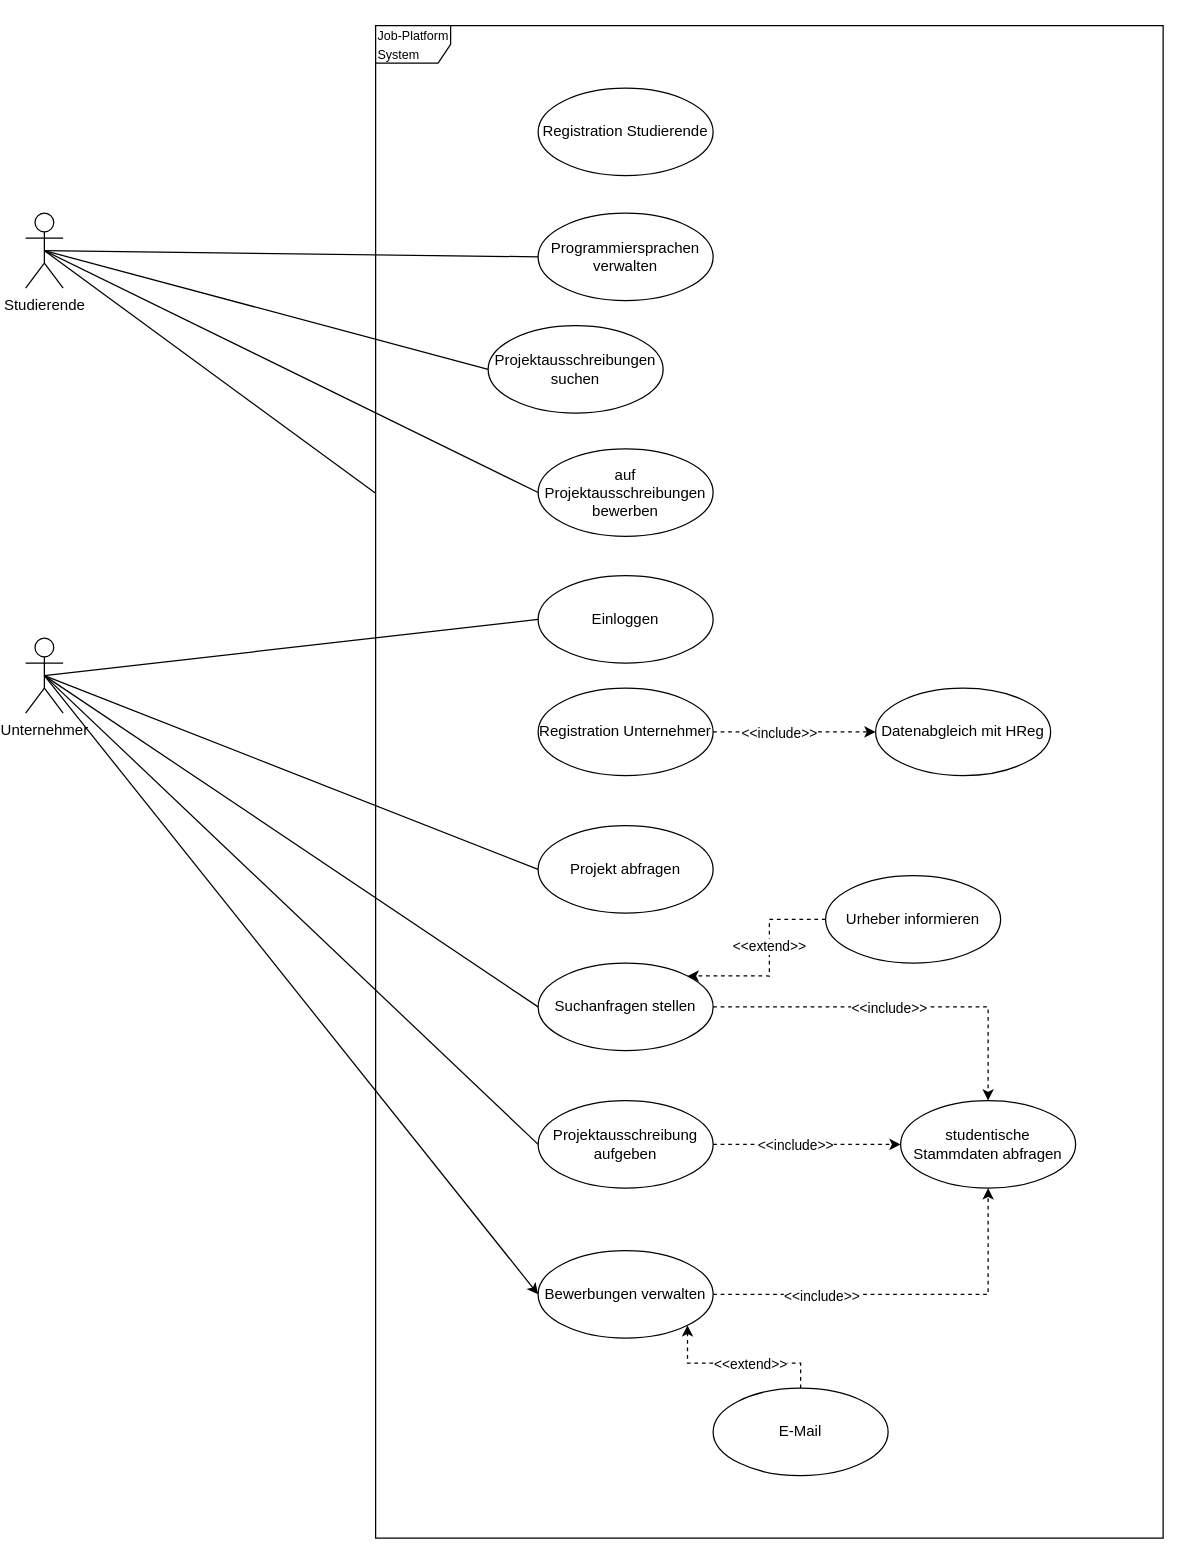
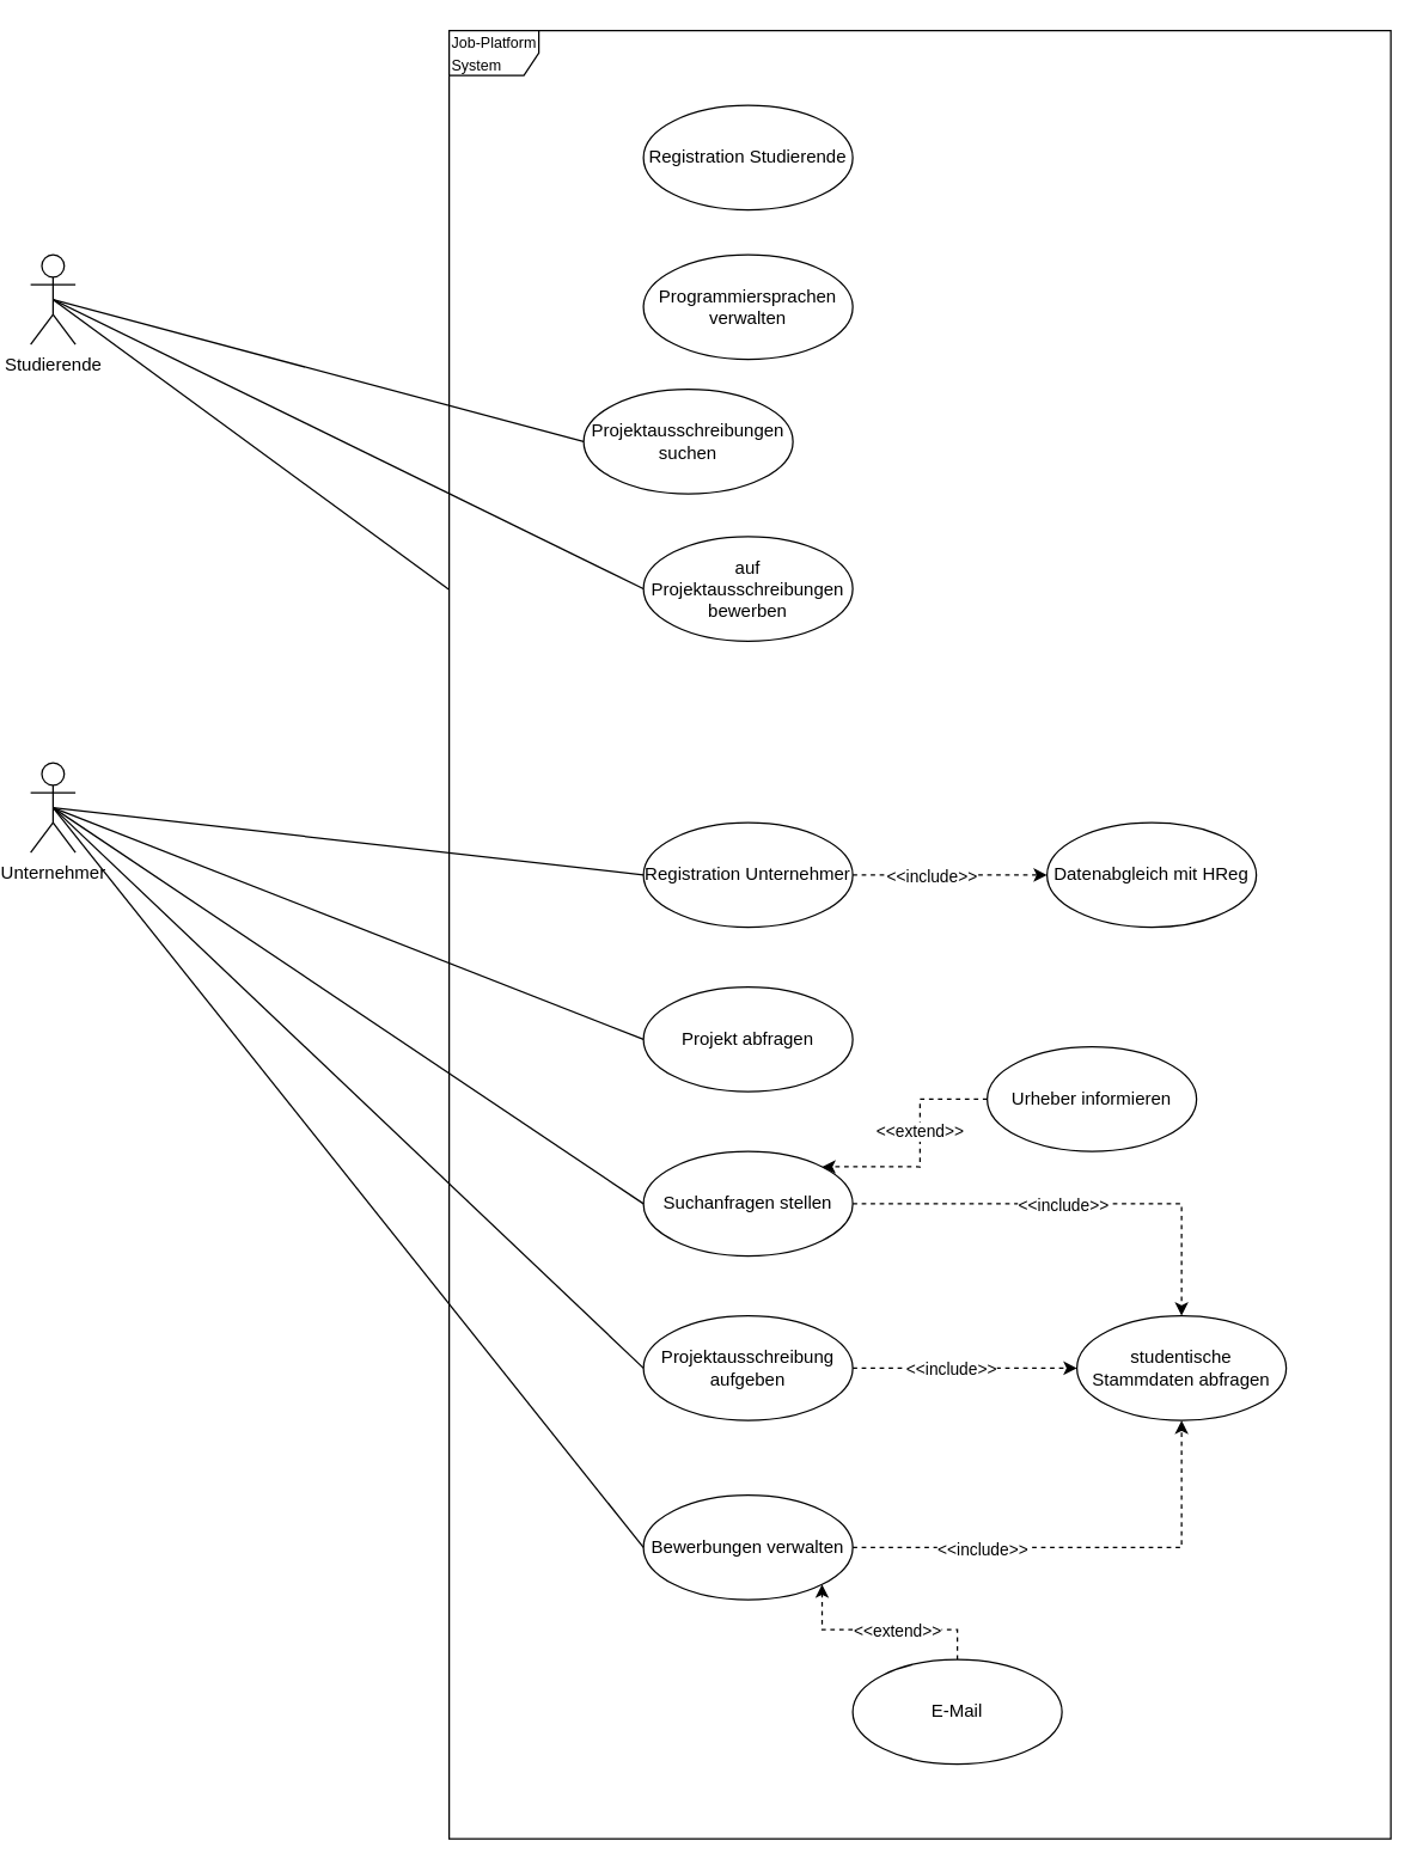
  <mxCell id="0" />
  <mxCell id="1" parent="0" />
  <mxCell id="2" value="Studierende" style="shape=umlActor;verticalLabelPosition=bottom;verticalAlign=top;html=1;fontStyle=0" parent="1" vertex="1"><mxGeometry x="20" y="170" width="30" height="60" as="geometry" /></mxCell>
  <mxCell id="3" value="Unternehmer" style="shape=umlActor;verticalLabelPosition=bottom;verticalAlign=top;html=1;" parent="1" vertex="1"><mxGeometry x="20" y="510" width="30" height="60" as="geometry" /></mxCell>
  <mxCell id="4" value="&lt;font style=&quot;font-size: 10px;&quot;&gt;Job-Platform System&lt;/font&gt;" style="shape=umlFrame;whiteSpace=wrap;html=1;pointerEvents=0;align=left;" parent="1" vertex="1"><mxGeometry x="300" y="20" width="630" height="1210" as="geometry" /></mxCell>
  <mxCell id="5" value="Registration Studierende" style="ellipse;whiteSpace=wrap;html=1;" parent="1" vertex="1"><mxGeometry x="430" y="70" width="140" height="70" as="geometry" /></mxCell>
  <mxCell id="6" value="" style="edgeStyle=orthogonalEdgeStyle;rounded=0;orthogonalLoop=1;jettySize=auto;html=1;dashed=1;entryX=0;entryY=0.5;entryDx=0;entryDy=0;" parent="1" source="8" target="10" edge="1"><mxGeometry relative="1" as="geometry"><mxPoint x="680" y="445" as="targetPoint" /></mxGeometry></mxCell>
  <mxCell id="7" value="&amp;lt;&amp;lt;include&amp;gt;&amp;gt;" style="edgeLabel;html=1;align=center;verticalAlign=middle;resizable=0;points=[];" parent="6" vertex="1" connectable="0"><mxGeometry x="-0.258" relative="1" as="geometry"><mxPoint x="4" as="offset" /></mxGeometry></mxCell>
  <mxCell id="8" value="Registration Unternehmer" style="ellipse;whiteSpace=wrap;html=1;" parent="1" vertex="1"><mxGeometry x="430" y="550" width="140" height="70" as="geometry" /></mxCell>
+ <mxCell id="9" value="" style="endArrow=none;html=1;rounded=0;entryX=0;entryY=0.5;entryDx=0;entryDy=0;exitX=0.5;exitY=0.5;exitDx=0;exitDy=0;exitPerimeter=0;" parent="1" source="3" target="8" edge="1"><mxGeometry width="50" height="50" relative="1" as="geometry"><mxPoint x="500" y="580" as="sourcePoint" /><mxPoint x="550" y="530" as="targetPoint" /></mxGeometry></mxCell>
  <mxCell id="10" value="Datenabgleich mit HReg" style="ellipse;whiteSpace=wrap;html=1;" parent="1" vertex="1"><mxGeometry x="700" y="550" width="140" height="70" as="geometry" /></mxCell>
- <mxCell id="11" value="Einloggen" style="ellipse;whiteSpace=wrap;html=1;" parent="1" vertex="1"><mxGeometry x="430" y="460" width="140" height="70" as="geometry" /></mxCell>
- <mxCell id="12" value="" style="endArrow=none;html=1;rounded=0;entryX=0;entryY=0.5;entryDx=0;entryDy=0;exitX=0.5;exitY=0.5;exitDx=0;exitDy=0;exitPerimeter=0;" parent="1" source="3" target="11" edge="1"><mxGeometry width="50" height="50" relative="1" as="geometry"><mxPoint x="60" y="250" as="sourcePoint" /><mxPoint x="550" y="530" as="targetPoint" /></mxGeometry></mxCell>
  <mxCell id="13" value="" style="endArrow=none;html=1;rounded=0;exitX=0.5;exitY=0.5;exitDx=0;exitDy=0;exitPerimeter=0;" parent="1" source="2" target="4" edge="1"><mxGeometry width="50" height="50" relative="1" as="geometry"><mxPoint x="60" y="110" as="sourcePoint" /><mxPoint x="550" y="530" as="targetPoint" /></mxGeometry></mxCell>
  <mxCell id="14" value="Programmiersprachen verwalten" style="ellipse;whiteSpace=wrap;html=1;" parent="1" vertex="1"><mxGeometry x="430" y="170" width="140" height="70" as="geometry" /></mxCell>
- <mxCell id="15" value="" style="endArrow=none;html=1;rounded=0;exitX=0.5;exitY=0.5;exitDx=0;exitDy=0;exitPerimeter=0;entryX=0;entryY=0.5;entryDx=0;entryDy=0;" parent="1" source="2" target="14" edge="1"><mxGeometry width="50" height="50" relative="1" as="geometry"><mxPoint x="500" y="580" as="sourcePoint" /><mxPoint x="550" y="530" as="targetPoint" /></mxGeometry></mxCell>
  <mxCell id="16" value="studentische Stammdaten abfragen" style="ellipse;whiteSpace=wrap;html=1;" parent="1" vertex="1"><mxGeometry x="720" y="880" width="140" height="70" as="geometry" /></mxCell>
  <mxCell id="17" value="" style="edgeStyle=orthogonalEdgeStyle;rounded=0;orthogonalLoop=1;jettySize=auto;html=1;entryX=0;entryY=0.5;entryDx=0;entryDy=0;dashed=1;" parent="1" source="19" target="16" edge="1"><mxGeometry relative="1" as="geometry"><mxPoint x="680" y="805" as="targetPoint" /></mxGeometry></mxCell>
  <mxCell id="18" value="&amp;lt;&amp;lt;include&amp;gt;&amp;gt;" style="edgeLabel;html=1;align=center;verticalAlign=middle;resizable=0;points=[];" parent="17" vertex="1" connectable="0"><mxGeometry x="-0.139" relative="1" as="geometry"><mxPoint as="offset" /></mxGeometry></mxCell>
  <mxCell id="19" value="Projektausschreibung aufgeben" style="ellipse;whiteSpace=wrap;html=1;" parent="1" vertex="1"><mxGeometry x="430" y="880" width="140" height="70" as="geometry" /></mxCell>
  <mxCell id="20" value="" style="edgeStyle=orthogonalEdgeStyle;rounded=0;orthogonalLoop=1;jettySize=auto;html=1;entryX=0.5;entryY=0;entryDx=0;entryDy=0;dashed=1;" parent="1" source="22" target="16" edge="1"><mxGeometry relative="1" as="geometry"><mxPoint x="680" y="915" as="targetPoint" /></mxGeometry></mxCell>
  <mxCell id="21" value="&amp;lt;&amp;lt;include&amp;gt;&amp;gt;" style="edgeLabel;html=1;align=center;verticalAlign=middle;resizable=0;points=[];" parent="20" vertex="1" connectable="0"><mxGeometry x="-0.053" relative="1" as="geometry"><mxPoint as="offset" /></mxGeometry></mxCell>
  <mxCell id="22" value="Suchanfragen stellen" style="ellipse;whiteSpace=wrap;html=1;" parent="1" vertex="1"><mxGeometry x="430" y="770" width="140" height="70" as="geometry" /></mxCell>
  <mxCell id="23" value="Projekt abfragen" style="ellipse;whiteSpace=wrap;html=1;" parent="1" vertex="1"><mxGeometry x="430" y="660" width="140" height="70" as="geometry" /></mxCell>
  <mxCell id="24" value="" style="edgeStyle=orthogonalEdgeStyle;rounded=0;orthogonalLoop=1;jettySize=auto;html=1;entryX=0.5;entryY=1;entryDx=0;entryDy=0;dashed=1;" parent="1" source="26" target="16" edge="1"><mxGeometry relative="1" as="geometry"><mxPoint x="670" y="1035" as="targetPoint" /></mxGeometry></mxCell>
  <mxCell id="25" value="&amp;lt;&amp;lt;include&amp;gt;&amp;gt;" style="edgeLabel;html=1;align=center;verticalAlign=middle;resizable=0;points=[];" parent="24" vertex="1" connectable="0"><mxGeometry x="-0.436" y="-1" relative="1" as="geometry"><mxPoint as="offset" /></mxGeometry></mxCell>
  <mxCell id="26" value="Bewerbungen verwalten" style="ellipse;whiteSpace=wrap;html=1;" parent="1" vertex="1"><mxGeometry x="430" y="1000" width="140" height="70" as="geometry" /></mxCell>
  <mxCell id="27" value="" style="edgeStyle=orthogonalEdgeStyle;rounded=0;orthogonalLoop=1;jettySize=auto;html=1;dashed=1;entryX=1;entryY=0;entryDx=0;entryDy=0;" parent="1" source="29" target="22" edge="1"><mxGeometry relative="1" as="geometry"><mxPoint x="590" y="735" as="targetPoint" /></mxGeometry></mxCell>
  <mxCell id="28" value="&amp;lt;&amp;lt;extend&amp;gt;&amp;gt;" style="edgeLabel;html=1;align=center;verticalAlign=middle;resizable=0;points=[];" parent="27" vertex="1" connectable="0"><mxGeometry x="-0.152" y="-1" relative="1" as="geometry"><mxPoint as="offset" /></mxGeometry></mxCell>
  <mxCell id="29" value="Urheber informieren" style="ellipse;whiteSpace=wrap;html=1;" parent="1" vertex="1"><mxGeometry x="660" y="700" width="140" height="70" as="geometry" /></mxCell>
  <mxCell id="30" value="" style="edgeStyle=orthogonalEdgeStyle;rounded=0;orthogonalLoop=1;jettySize=auto;html=1;entryX=1;entryY=1;entryDx=0;entryDy=0;dashed=1;" parent="1" source="32" target="26" edge="1"><mxGeometry relative="1" as="geometry"><mxPoint x="490" y="1145" as="targetPoint" /></mxGeometry></mxCell>
  <mxCell id="31" value="&amp;lt;&amp;lt;extend&amp;gt;&amp;gt;" style="edgeLabel;html=1;align=center;verticalAlign=middle;resizable=0;points=[];" parent="30" vertex="1" connectable="0"><mxGeometry x="-0.133" relative="1" as="geometry"><mxPoint as="offset" /></mxGeometry></mxCell>
  <mxCell id="32" value="E-Mail" style="ellipse;whiteSpace=wrap;html=1;" parent="1" vertex="1"><mxGeometry x="570" y="1110" width="140" height="70" as="geometry" /></mxCell>
  <mxCell id="33" value="" style="endArrow=none;html=1;rounded=0;exitX=0.5;exitY=0.5;exitDx=0;exitDy=0;exitPerimeter=0;entryX=0;entryY=0.5;entryDx=0;entryDy=0;" parent="1" source="3" target="23" edge="1"><mxGeometry width="50" height="50" relative="1" as="geometry"><mxPoint x="500" y="580" as="sourcePoint" /><mxPoint x="550" y="530" as="targetPoint" /></mxGeometry></mxCell>
  <mxCell id="34" value="" style="endArrow=none;html=1;rounded=0;exitX=0.5;exitY=0.5;exitDx=0;exitDy=0;exitPerimeter=0;entryX=0;entryY=0.5;entryDx=0;entryDy=0;" parent="1" source="3" target="22" edge="1"><mxGeometry width="50" height="50" relative="1" as="geometry"><mxPoint x="500" y="580" as="sourcePoint" /><mxPoint x="550" y="530" as="targetPoint" /></mxGeometry></mxCell>
  <mxCell id="35" value="" style="endArrow=none;html=1;rounded=0;exitX=0.5;exitY=0.5;exitDx=0;exitDy=0;exitPerimeter=0;entryX=0;entryY=0.5;entryDx=0;entryDy=0;" parent="1" source="3" target="19" edge="1"><mxGeometry width="50" height="50" relative="1" as="geometry"><mxPoint x="500" y="580" as="sourcePoint" /><mxPoint x="550" y="530" as="targetPoint" /></mxGeometry></mxCell>
- <mxCell id="36" value="" style="endArrow=classic;html=1;rounded=0;exitX=0.5;exitY=0.5;exitDx=0;exitDy=0;exitPerimeter=0;entryX=0;entryY=0.5;entryDx=0;entryDy=0;" parent="1" source="3" target="26" edge="1"><mxGeometry width="50" height="50" relative="1" as="geometry"><mxPoint x="500" y="580" as="sourcePoint" /><mxPoint x="550" y="530" as="targetPoint" /></mxGeometry></mxCell>
+ <mxCell id="36" value="" style="endArrow=none;html=1;rounded=0;exitX=0.5;exitY=0.5;exitDx=0;exitDy=0;exitPerimeter=0;entryX=0;entryY=0.5;entryDx=0;entryDy=0;" parent="1" source="3" target="26" edge="1"><mxGeometry width="50" height="50" relative="1" as="geometry"><mxPoint x="500" y="580" as="sourcePoint" /><mxPoint x="550" y="530" as="targetPoint" /></mxGeometry></mxCell>
  <mxCell id="37" value="Projektausschreibungen suchen" style="ellipse;whiteSpace=wrap;html=1;" vertex="1" parent="1"><mxGeometry x="390" y="260" width="140" height="70" as="geometry" /></mxCell>
  <mxCell id="38" value="auf Projektausschreibungen bewerben" style="ellipse;whiteSpace=wrap;html=1;" vertex="1" parent="1"><mxGeometry x="430" y="358.5" width="140" height="70" as="geometry" /></mxCell>
  <mxCell id="39" value="" style="endArrow=none;html=1;rounded=0;exitX=0.5;exitY=0.5;exitDx=0;exitDy=0;exitPerimeter=0;entryX=0;entryY=0.5;entryDx=0;entryDy=0;" edge="1" parent="1" source="2" target="37"><mxGeometry width="50" height="50" relative="1" as="geometry"><mxPoint x="500" y="560" as="sourcePoint" /><mxPoint x="550" y="510" as="targetPoint" /></mxGeometry></mxCell>
  <mxCell id="40" value="" style="endArrow=none;html=1;rounded=0;exitX=0.5;exitY=0.5;exitDx=0;exitDy=0;exitPerimeter=0;entryX=0;entryY=0.5;entryDx=0;entryDy=0;" edge="1" parent="1" source="2" target="38"><mxGeometry width="50" height="50" relative="1" as="geometry"><mxPoint x="500" y="560" as="sourcePoint" /><mxPoint x="550" y="510" as="targetPoint" /></mxGeometry></mxCell>
